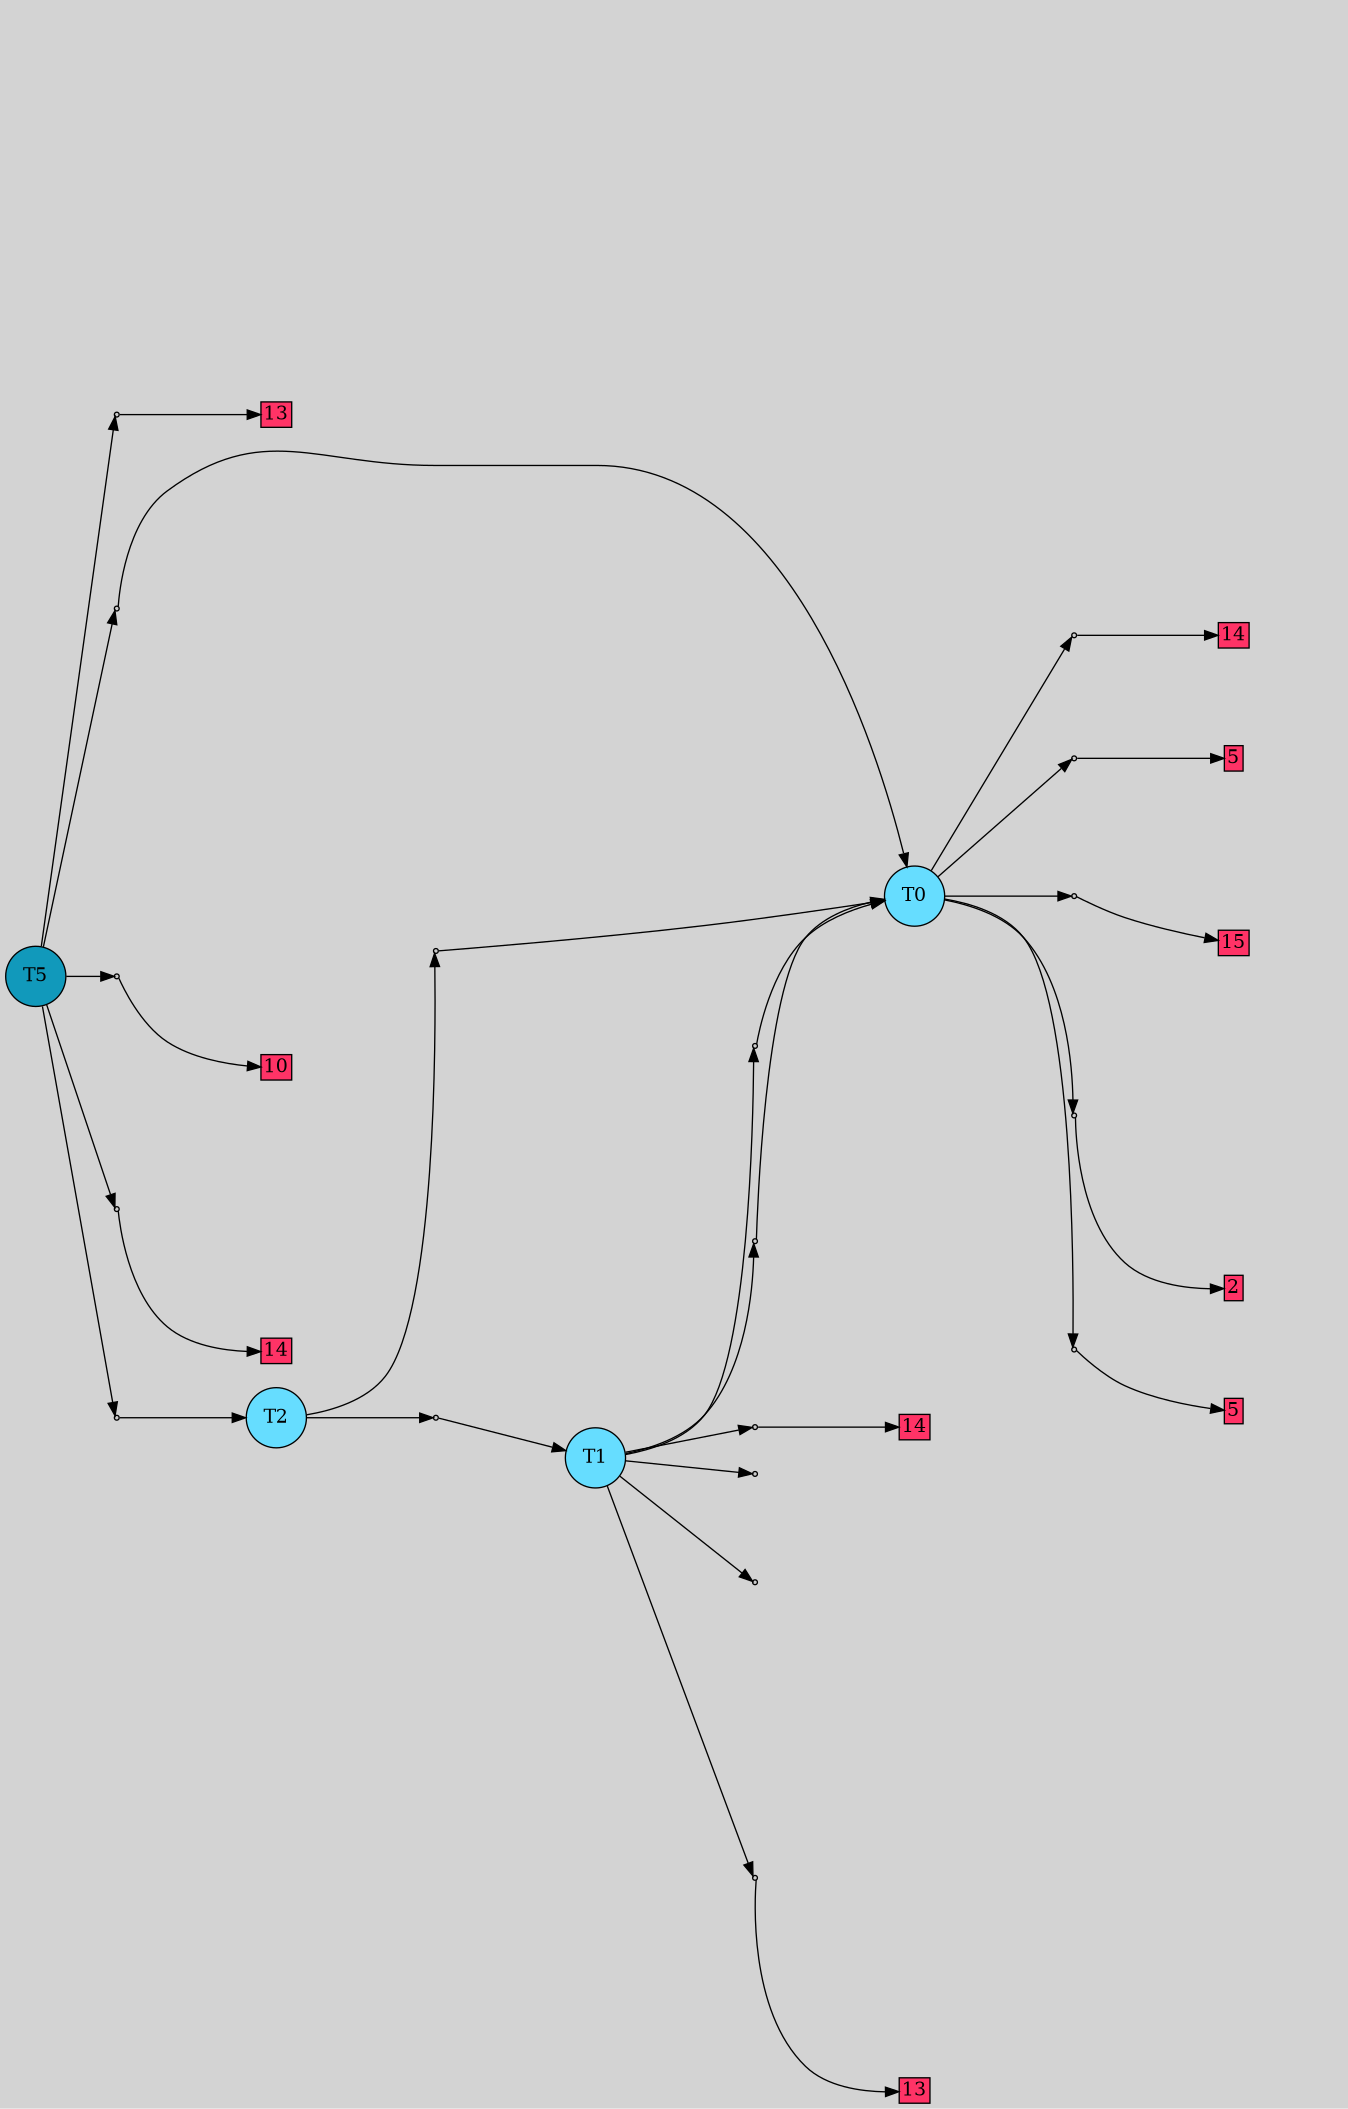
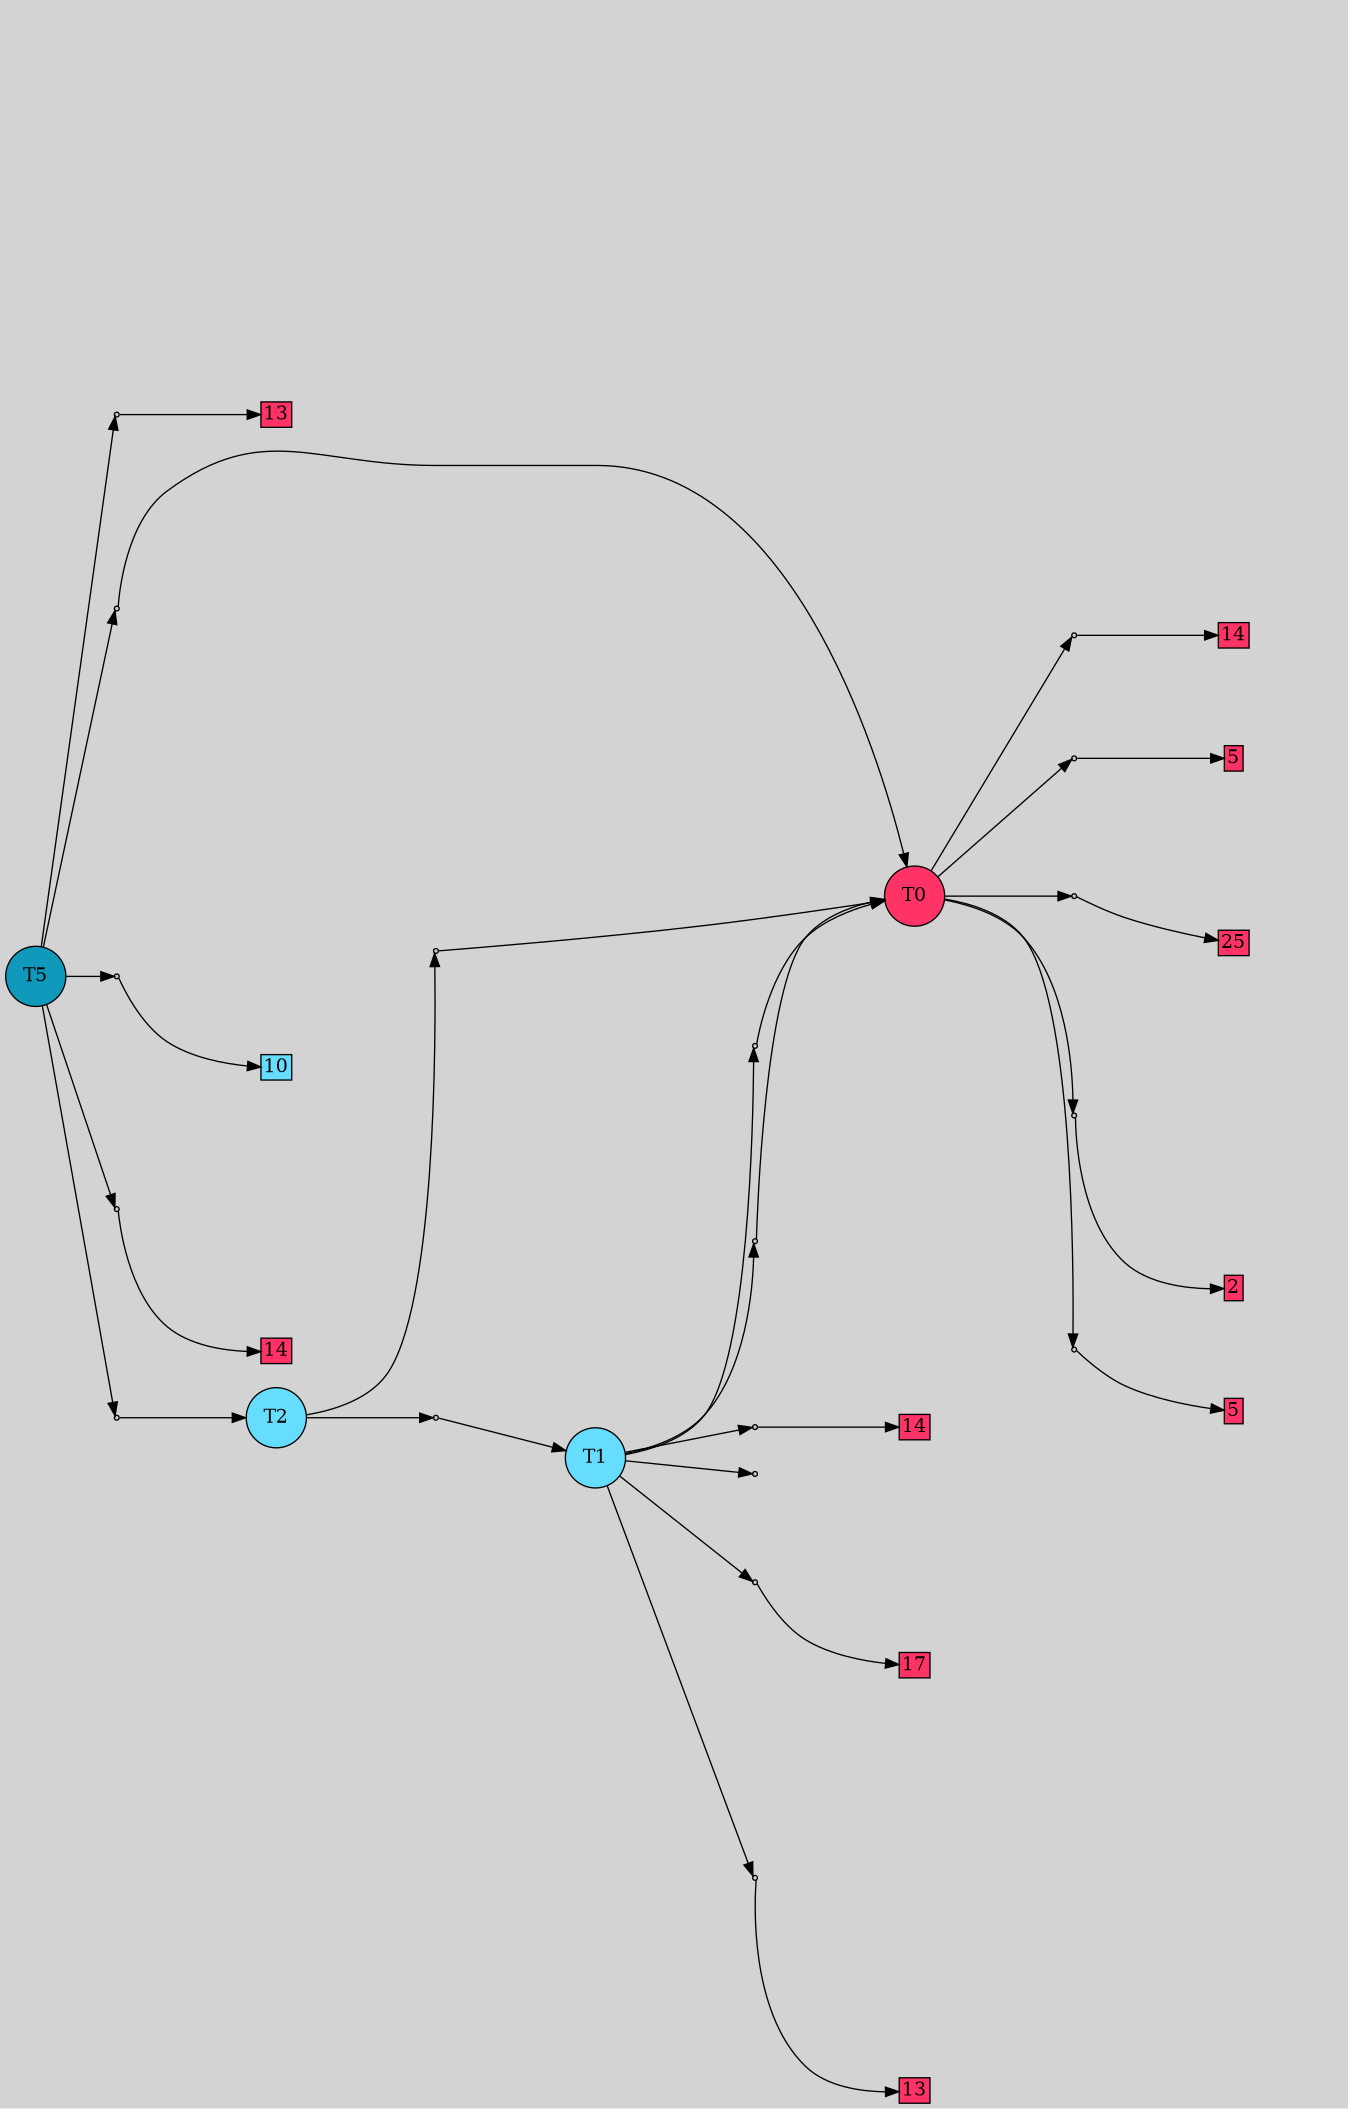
  digraph {
    bgcolor=lightgray
    rankdir=LR
    node [shape=box style=filled]
    n1 [fillcolor="#1199bb" label=T5 shape=circle]
    P13 [fillcolor="#cccccc" shape=point]
    P14 [fillcolor="#cccccc" shape=point]
    P15 [fillcolor="#cccccc" shape=point]
    P16 [fillcolor="#cccccc" shape=point]
    P17 [fillcolor="#cccccc" shape=point]
-   T0 [fillcolor="#66ddff" shape=circle]
+   T0 [fillcolor="#ff3366" shape=circle]
    P0 [fillcolor="#cccccc" shape=point]
    P1 [fillcolor="#cccccc" shape=point]
    P2 [fillcolor="#cccccc" shape=point]
    P3 [fillcolor="#cccccc" shape=point]
    P4 [fillcolor="#cccccc" shape=point]
    n13 [label="7|0&1|140#0|426&#92;n" style=invis]
    n14 [fillcolor="#ff3366" height=0 label=14 margin=0.03 width=0]
    n15 [label="7|0&1|653#1|311&#92;n" style=invis]
    n16 [fillcolor="#ff3366" height=0 label=5 margin=0.03 width=0]
    n17 [label="5|3&1|272#1|29&#92;n7|4&0|995#0|1122&#92;n4|1&1|847#0|300&#92;n7|7&0|769#1|172&#92;n7|0&0|807#1|365&#92;n" style=invis]
-   n18 [fillcolor="#ff3366" height=0 label=15 margin=0.03 width=0]
+   n18 [fillcolor="#ff3366" height=0 label=25 margin=0.03 width=0]
    n19 [label="6|1&1|138#0|1248&#92;n5|0&0|721#0|382&#92;n5|0&0|1192#1|145&#92;n4|6&1|732#0|320&#92;n4|1&1|1323#1|447&#92;n6|5&0|294#1|224&#92;n5|0&0|409#1|713&#92;n4|2&0|1221#0|1312&#92;n2|4&1|149#0|242&#92;n5|5&1|183#0|239&#92;n0|7&1|792#0|341&#92;n4|4&0|127#0|924&#92;n7|0&0|164#0|1104&#92;n" style=invis]
    n20 [fillcolor="#ff3366" height=0 label=2 margin=0.03 width=0]
    n21 [label="7|0&1|196#1|1168&#92;n" style=invis]
    n22 [fillcolor="#ff3366" height=0 label=5 margin=0.03 width=0]
    T1 [fillcolor="#66ddff" shape=circle]
    P5 [fillcolor="#cccccc" shape=point]
    P6 [fillcolor="#cccccc" shape=point]
    P7 [fillcolor="#cccccc" shape=point]
    P8 [fillcolor="#cccccc" shape=point]
    P9 [fillcolor="#cccccc" shape=point]
    P10 [fillcolor="#cccccc" shape=point]
    n30 [label="6|0&1|1167#0|27&#92;n2|7&0|1112#1|807&#92;n2|0&0|223#0|439&#92;n1|6&1|399#0|224&#92;n7|7&0|1038#1|1151&#92;n1|3&1|973#0|1215&#92;n6|0&1|420#0|156&#92;n1|4&1|114#0|1291&#92;n3|0&0|1292#0|808&#92;n" style=invis]
    n31 [label="7|0&1|270#0|1156&#92;n" style=invis]
    n32 [label="5|5&1|183#0|239&#92;n2|5&0|1165#1|133&#92;n3|4&0|221#1|1055&#92;n7|0&0|164#0|1104&#92;n" style=invis]
+   n33 [fillcolor="#ff3366" height=0 label=17 margin=0.03 width=0]
    n34 [label="7|7&1|773#1|457&#92;n7|2&1|503#0|992&#92;n7|0&1|702#0|397&#92;n0|7&0|127#0|1328&#92;n1|0&1|1195#1|476&#92;n5|3&0|274#1|279&#92;n2|1&0|643#1|1338&#92;n3|2&0|1319#0|65&#92;n3|6&0|288#1|920&#92;n6|3&1|976#1|364&#92;n0|0&0|526#0|267&#92;n2|6&0|240#0|274&#92;n7|0&1|733#0|1085&#92;n7|6&0|1342#0|869&#92;n1|5&0|166#0|208&#92;n1|2&0|1149#1|477&#92;n0|0&0|354#1|640&#92;n" style=invis]
    n35 [fillcolor="#ff3366" height=0 label=13 margin=0.03 width=0]
    n36 [label="2|7&1|777#1|1138&#92;n2|0&0|223#0|439&#92;n7|7&0|1088#1|1151&#92;n1|3&1|973#0|1215&#92;n6|0&1|420#0|156&#92;n1|4&1|114#0|1291&#92;n3|0&0|1292#0|808&#92;n" style=invis]
    n37 [label="7|0&1|140#0|426&#92;n" style=invis]
    n38 [fillcolor="#ff3366" height=0 label=14 margin=0.03 width=0]
    T2 [fillcolor="#66ddff" shape=circle]
    P11 [fillcolor="#cccccc" shape=point]
    P12 [fillcolor="#cccccc" shape=point]
    n42 [label="3|0&1|435#0|394&#92;n" style=invis]
    n43 [label="2|7&1|777#1|1138&#92;n2|0&0|223#0|439&#92;n1|6&1|399#0|224&#92;n7|7&0|1038#1|1151&#92;n1|3&1|973#0|1215&#92;n6|0&1|420#0|156&#92;n1|4&1|114#0|1291&#92;n3|0&0|1292#0|808&#92;n" style=invis]
    n44 [label="3|7&1|186#1|218&#92;n2|2&1|335#0|343&#92;n5|6&0|802#0|257&#92;n7|7&1|773#1|457&#92;n7|0&1|702#0|397&#92;n7|3&0|990#1|307&#92;n0|7&0|127#0|1328&#92;n1|0&1|1195#1|476&#92;n2|1&0|643#1|1338&#92;n3|2&0|1319#0|65&#92;n3|6&0|288#1|920&#92;n0|0&0|526#0|267&#92;n2|6&0|240#0|274&#92;n7|0&1|733#0|1085&#92;n7|6&0|1342#0|869&#92;n1|5&0|166#0|208&#92;n1|2&0|1149#1|477&#92;n0|0&0|354#1|640&#92;n" style=invis]
    n45 [fillcolor="#ff3366" height=0 label=13 margin=0.03 width=0]
    n46 [label="2|4&0|52#0|207&#92;n0|7&1|274#0|276&#92;n3|7&0|1106#0|823&#92;n2|0&0|223#0|439&#92;n1|6&1|399#0|224&#92;n7|7&0|1038#1|1151&#92;n1|3&1|973#0|1215&#92;n6|0&1|420#0|156&#92;n1|4&1|114#0|1291&#92;n3|0&0|1292#0|808&#92;n" style=invis]
    n47 [label="7|6&0|1113#1|599&#92;n3|0&1|1184#1|613&#92;n3|3&1|1284#0|592&#92;n3|7&0|123#1|361&#92;n2|0&1|70#1|1095&#92;n2|2&0|1024#0|334&#92;n4|1&1|1173#0|503&#92;n6|3&0|769#1|998&#92;n7|0&1|666#1|118&#92;n6|7&0|90#1|939&#92;n7|4&0|23#0|1301&#92;n3|6&0|264#0|1227&#92;n3|0&0|892#0|478&#92;n4|0&0|550#0|416&#92;n" style=invis]
-   n48 [fillcolor="#ff3366" height=0 label=10 margin=0.03 width=0]
+   n48 [fillcolor="#66ddff" height=0 label=10 margin=0.03 width=0]
    n49 [label="4|0&1|1061#1|870&#92;n1|5&0|728#1|933&#92;n6|5&0|693#0|342&#92;n1|2&0|1309#1|720&#92;n0|4&1|470#0|866&#92;n3|1&0|1272#0|532&#92;n6|5&0|657#0|589&#92;n5|7&1|45#1|8&#92;n6|4&0|151#1|224&#92;n0|0&0|820#0|1061&#92;n" style=invis]
    n50 [fillcolor="#ff3366" height=0 label=14 margin=0.03 width=0]
    n51 [label="4|0&1|1288#1|573&#92;n2|2&1|448#1|1216&#92;n6|3&0|512#1|419&#92;n3|4&0|218#0|699&#92;n7|0&0|164#0|346&#92;n" style=invis]
    subgraph sub_1 {
      rank=same
      n1
    }
    n1 -> P13
    n1 -> P14
    n1 -> P15
    n1 -> P16
    n1 -> P17
    P13 -> n44 [style=invis]
    P13 -> n45
    P14 -> T0
    P14 -> n46 [style=invis]
    P15 -> n47 [style=invis]
    P15 -> n48
    P16 -> n49 [style=invis]
    P16 -> n50
    P17 -> T2
    P17 -> n51 [style=invis]
    T0 -> P0
    T0 -> P1
    T0 -> P2
    T0 -> P3
    T0 -> P4
    P0 -> n13 [style=invis]
    P0 -> n14
    P1 -> n15 [style=invis]
    P1 -> n16
    P2 -> n17 [style=invis]
    P2 -> n18
    P3 -> n19 [style=invis]
    P3 -> n20
    P4 -> n21 [style=invis]
    P4 -> n22
    T1 -> P5
    T1 -> P6
    T1 -> P7
    T1 -> P8
    T1 -> P9
    T1 -> P10
    P5 -> T0
    P5 -> n30 [style=invis]
    P6 -> n31 [style=invis]
    P7 -> n32 [style=invis]
+   P7 -> n33
    P8 -> n34 [style=invis]
    P8 -> n35
    P9 -> T0
    P9 -> n36 [style=invis]
    P10 -> n37 [style=invis]
    P10 -> n38
    T2 -> P11
    T2 -> P12
    P11 -> T1
    P11 -> n42 [style=invis]
    P12 -> T0
    P12 -> n43 [style=invis]
  }
